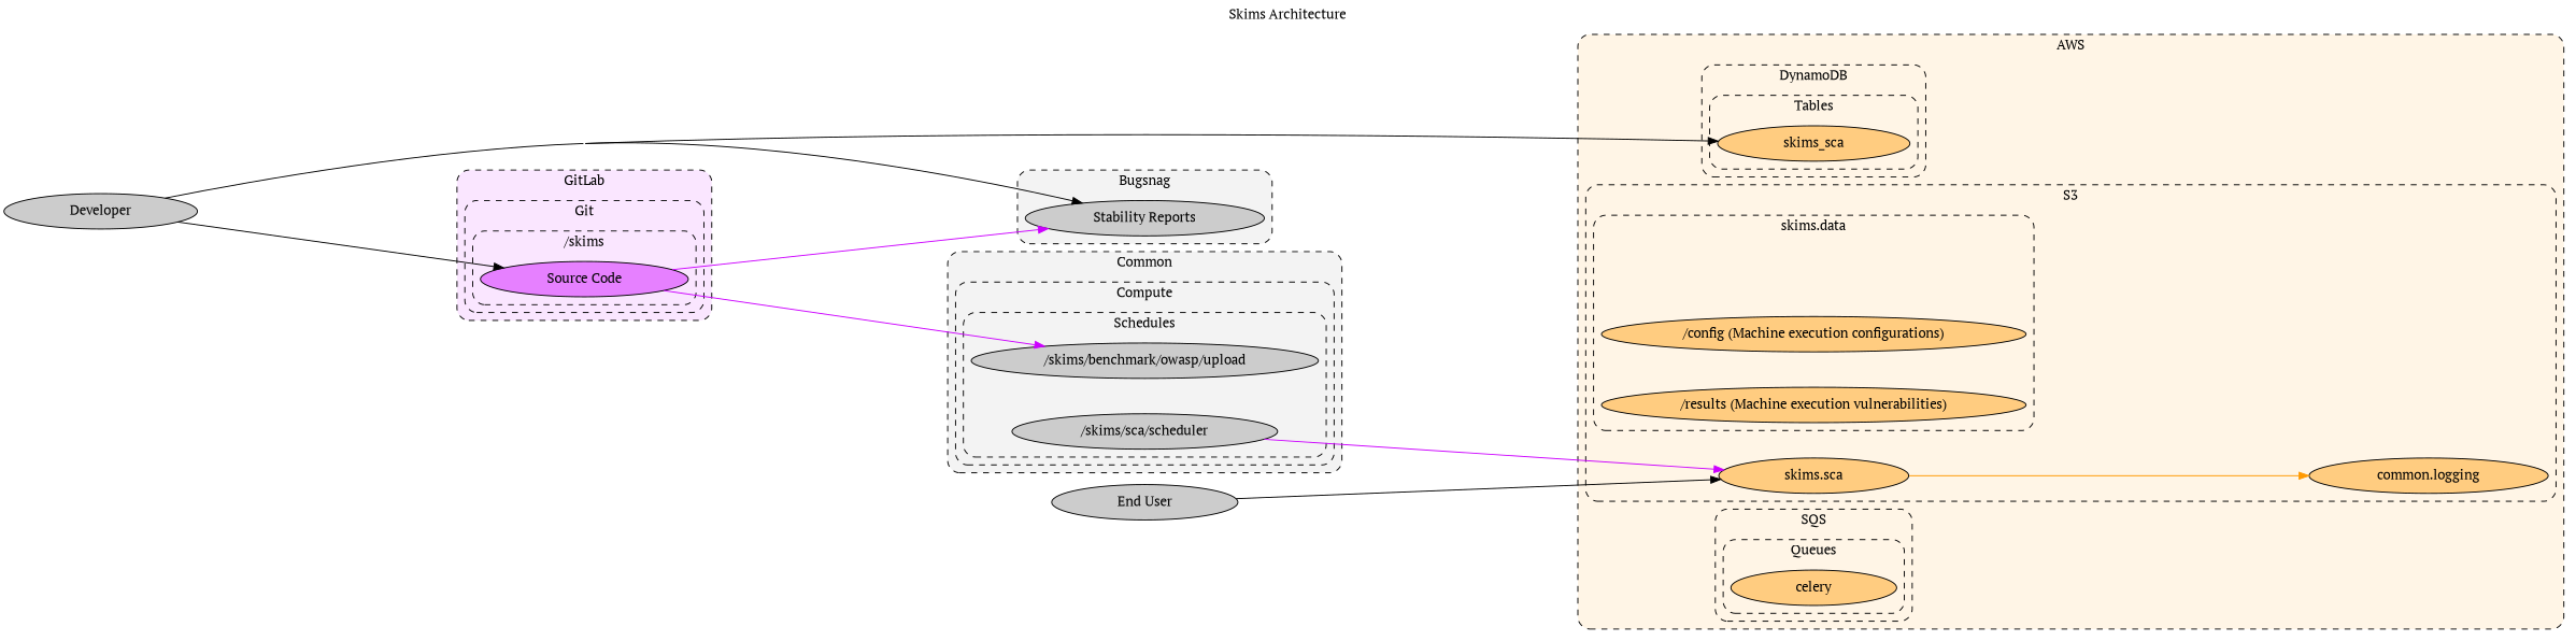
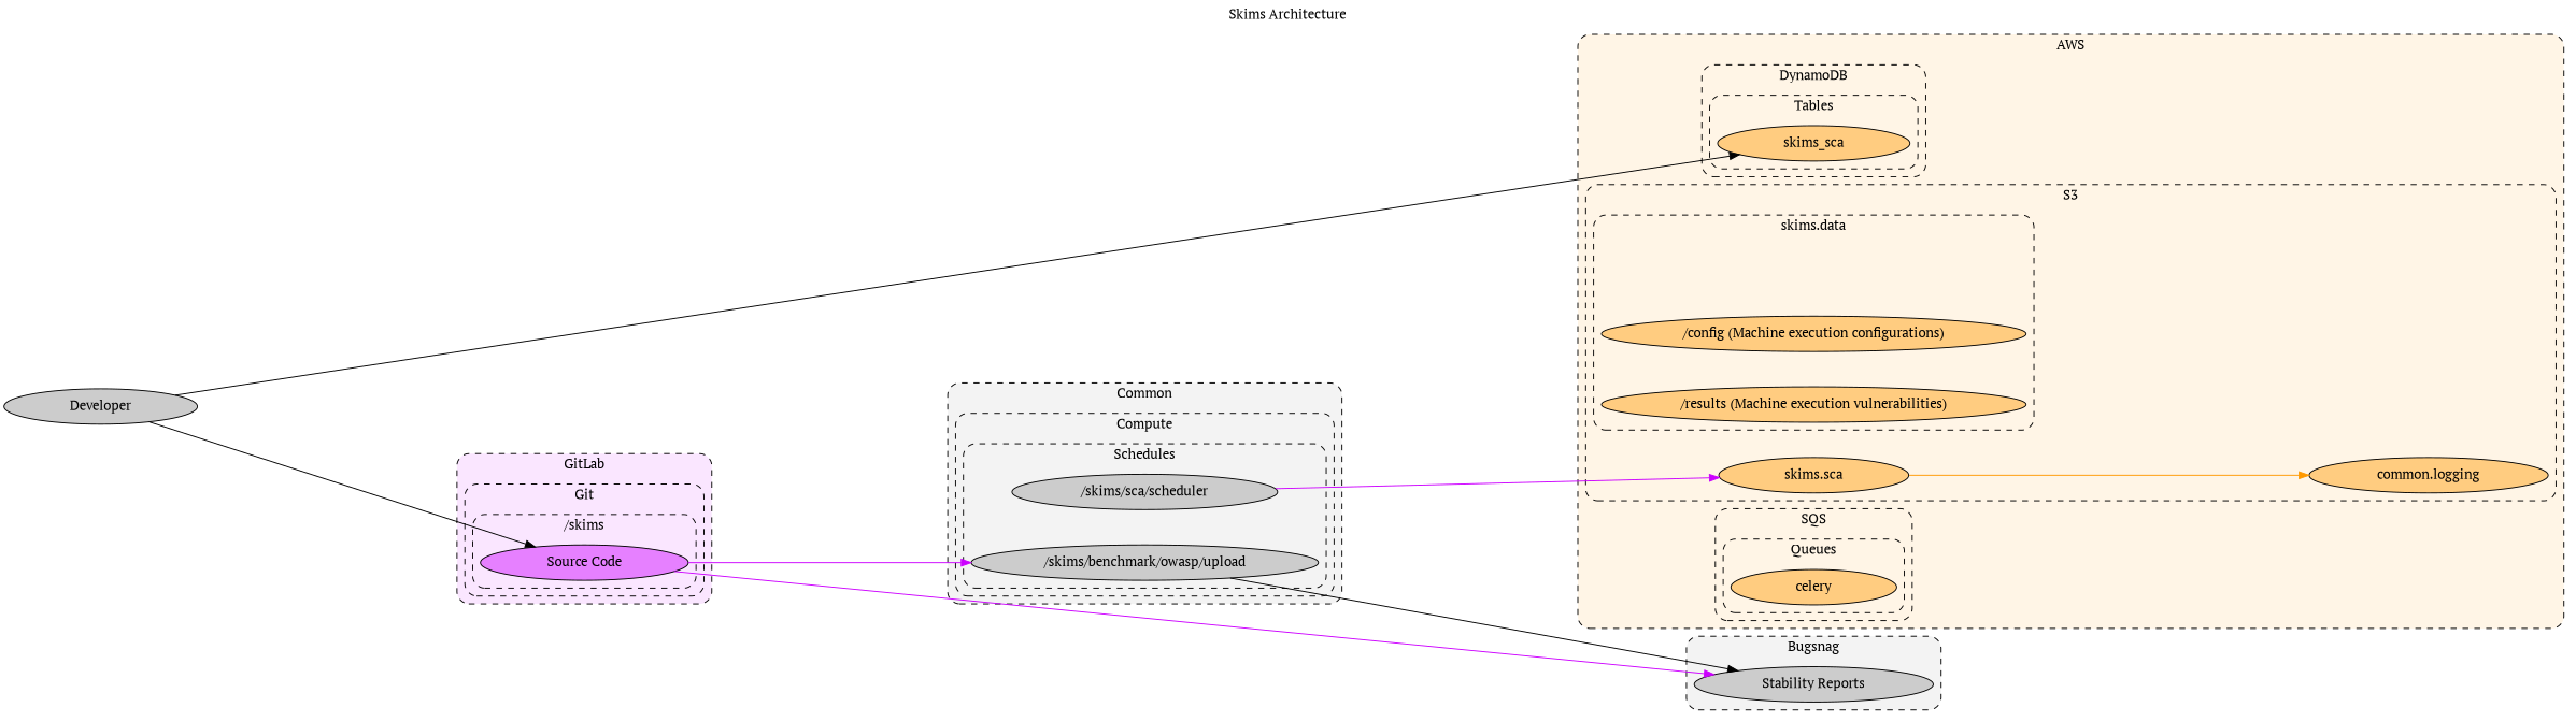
  digraph {
    compound=true
    concentrate=true
    fontname="PT Serif"
    label="Skims Architecture"
    labelloc=t
    nodesep=0.5
    rankdir=LR
    ranksep=4.0
    style="dashed,rounded"
    node [fillcolor="0.1 0.5 1.0" fontname="PT Serif" margin="0.8,0.0" style=filled]
    edge [color="0.0 0.0 0.0" fontname="PT Serif"]
    n1 [label=skims_sca]
    cluster_aws_s3_skims_data [style=invis]
    n3 [label="/config (Machine execution configurations)" width=6.0]
    n4 [label="/results (Machine execution vulnerabilities)" width=6.0]
    n5 [label="skims.sca"]
    n6 [label="common.logging"]
    n7 [label=celery]
    n8 [fillcolor="0.0 0.0 0.8" label="Stability Reports"]
    n9 [fillcolor="0.0 0.0 0.8" label="/skims/benchmark/owasp/upload"]
    n10 [fillcolor="0.0 0.0 0.8" label="/skims/sca/scheduler"]
    n11 [fillcolor="0.8 0.5 1.0" label="Source Code"]
-   n12 [fillcolor="0.0 0.0 0.8" label="End User"]
    n13 [fillcolor="0.0 0.0 0.8" label=Developer]
    subgraph cluster_1 {
      bgcolor="0.1 0.1 1.0"
      label=AWS
      subgraph cluster_2 {
        bgcolor="0.1 0.1 1.0"
        label=DynamoDB
        subgraph cluster_3 {
          bgcolor="0.1 0.1 1.0"
          label=Tables
          n1
        }
      }
      subgraph cluster_4 {
        bgcolor="0.1 0.1 1.0"
        label=S3
        n5
        n6
        subgraph cluster_5 {
          bgcolor="0.1 0.1 1.0"
          label="skims.data"
          cluster_aws_s3_skims_data
          n3
          n4
        }
      }
      subgraph cluster_6 {
        bgcolor="0.1 0.1 1.0"
        label=SQS
        subgraph cluster_7 {
          bgcolor="0.1 0.1 1.0"
          label=Queues
          n7
        }
      }
    }
    subgraph cluster_8 {
      bgcolor="0.0 0.0 0.95"
      label=Bugsnag
      n8
    }
    subgraph cluster_9 {
      bgcolor="0.0 0.0 0.95"
      label=Common
      subgraph cluster_10 {
        bgcolor="0.0 0.0 0.95"
        label=Compute
        subgraph cluster_11 {
          bgcolor="0.0 0.0 0.95"
          label=Schedules
          n9
          n10
        }
      }
    }
    subgraph cluster_12 {
      bgcolor="0.8 0.1 1.0"
      label=GitLab
      subgraph cluster_13 {
        bgcolor="0.8 0.1 1.0"
        label=Git
        subgraph cluster_14 {
          bgcolor="0.8 0.1 1.0"
          label="/skims"
          n11
        }
      }
    }
    n5 -> n6 [color="0.1 1.0 1.0"]
    n10 -> n5 [color="0.8 1.0 1.0"]
    n11 -> n8 [color="0.8 1.0 1.0"]
    n11 -> n9 [color="0.8 1.0 1.0"]
-   n12 -> n5
    n13 -> n1
-   n13 -> n8
+   n9 -> n8
    n13 -> n11
  }
